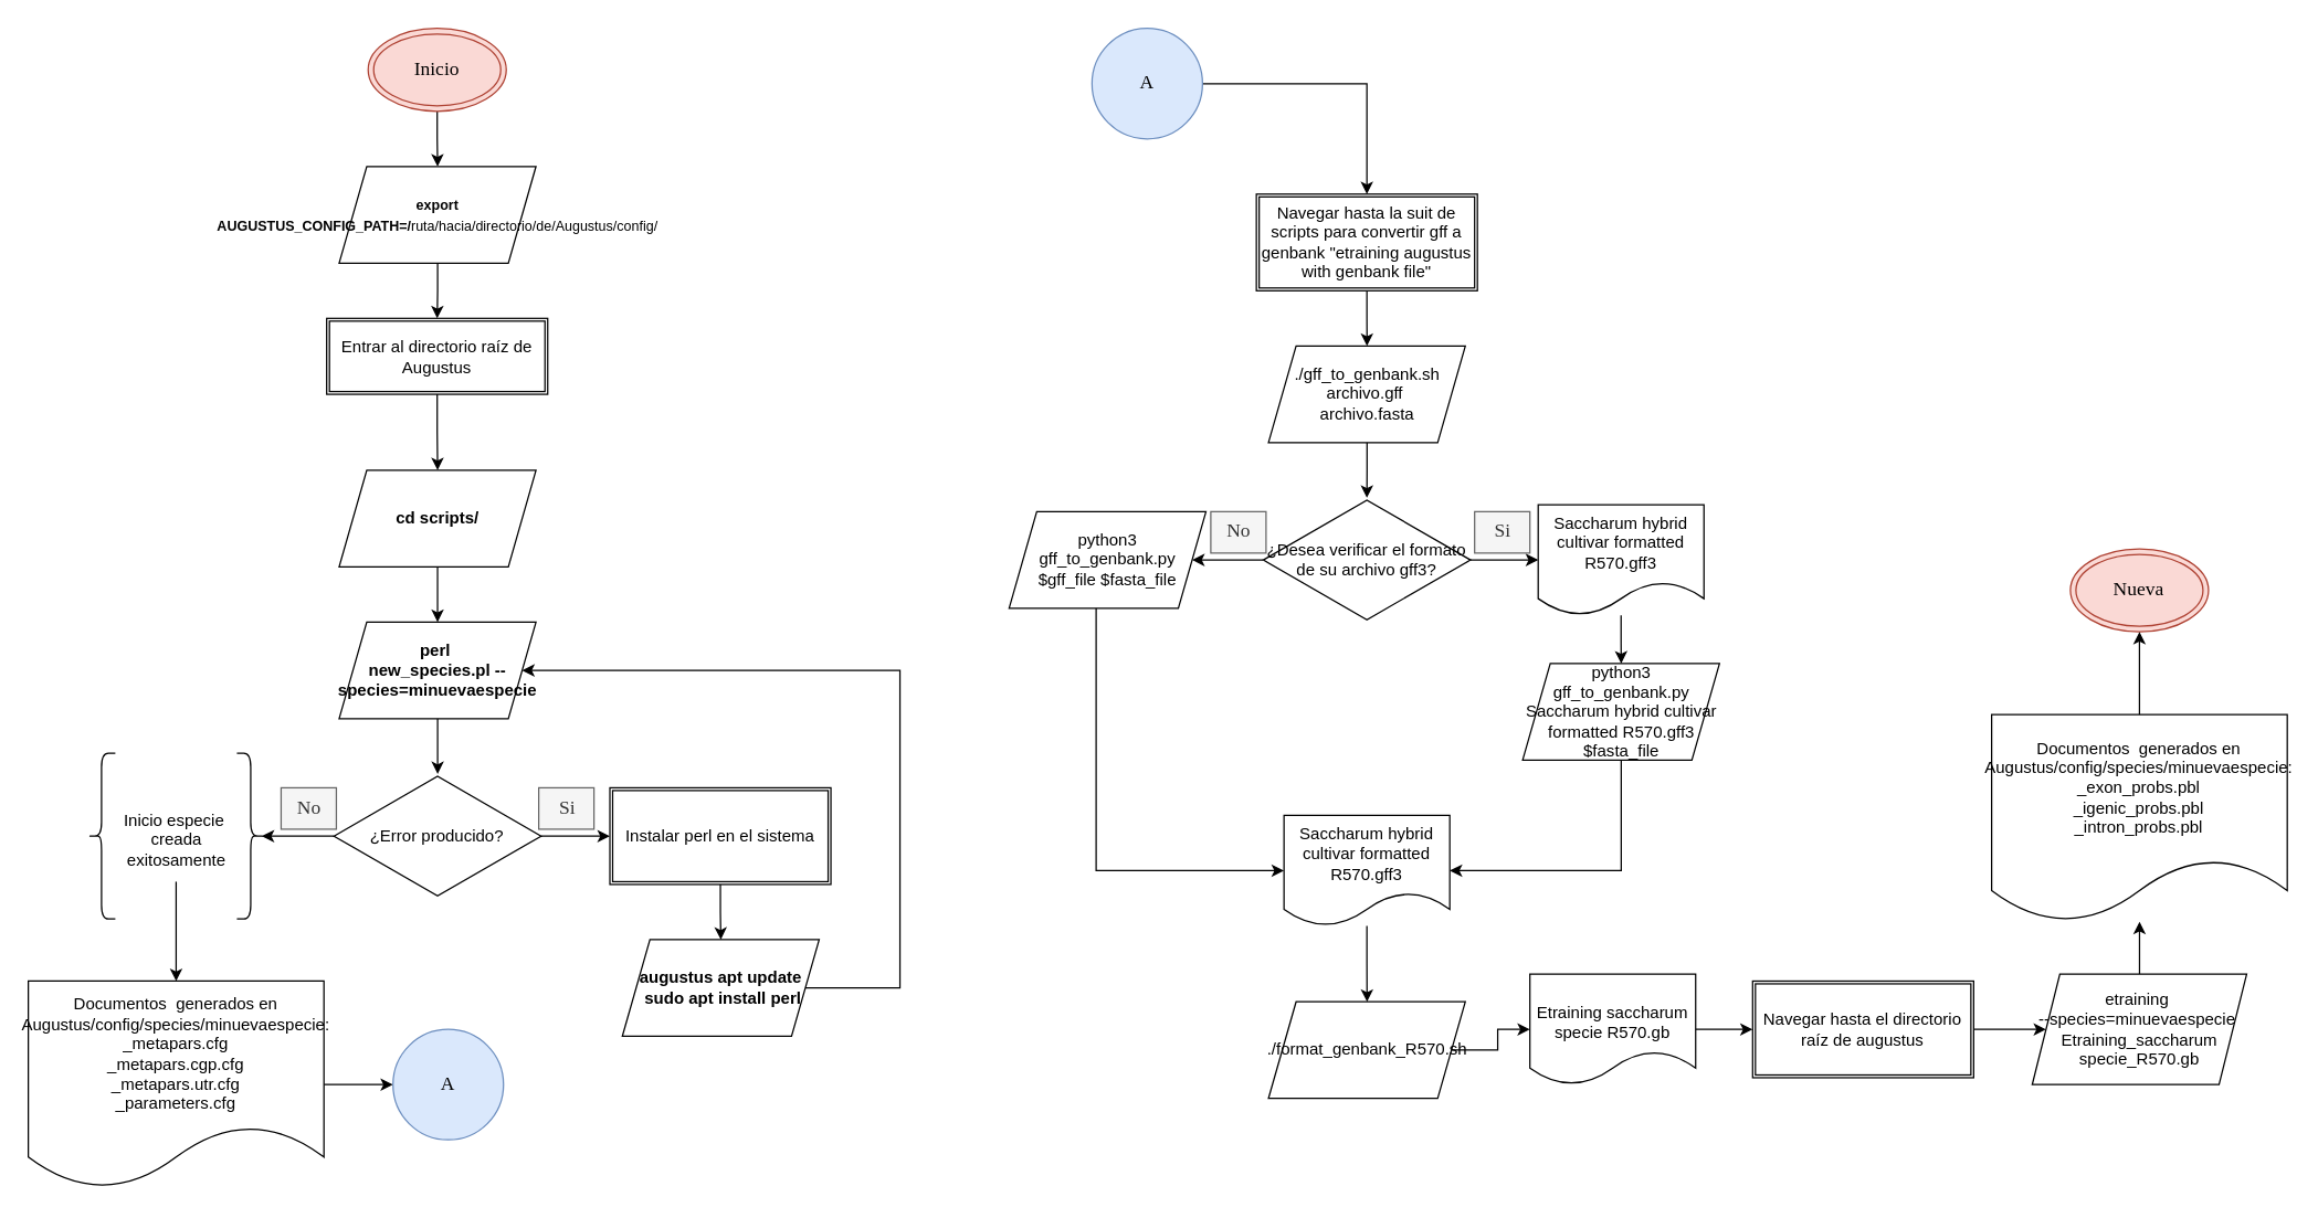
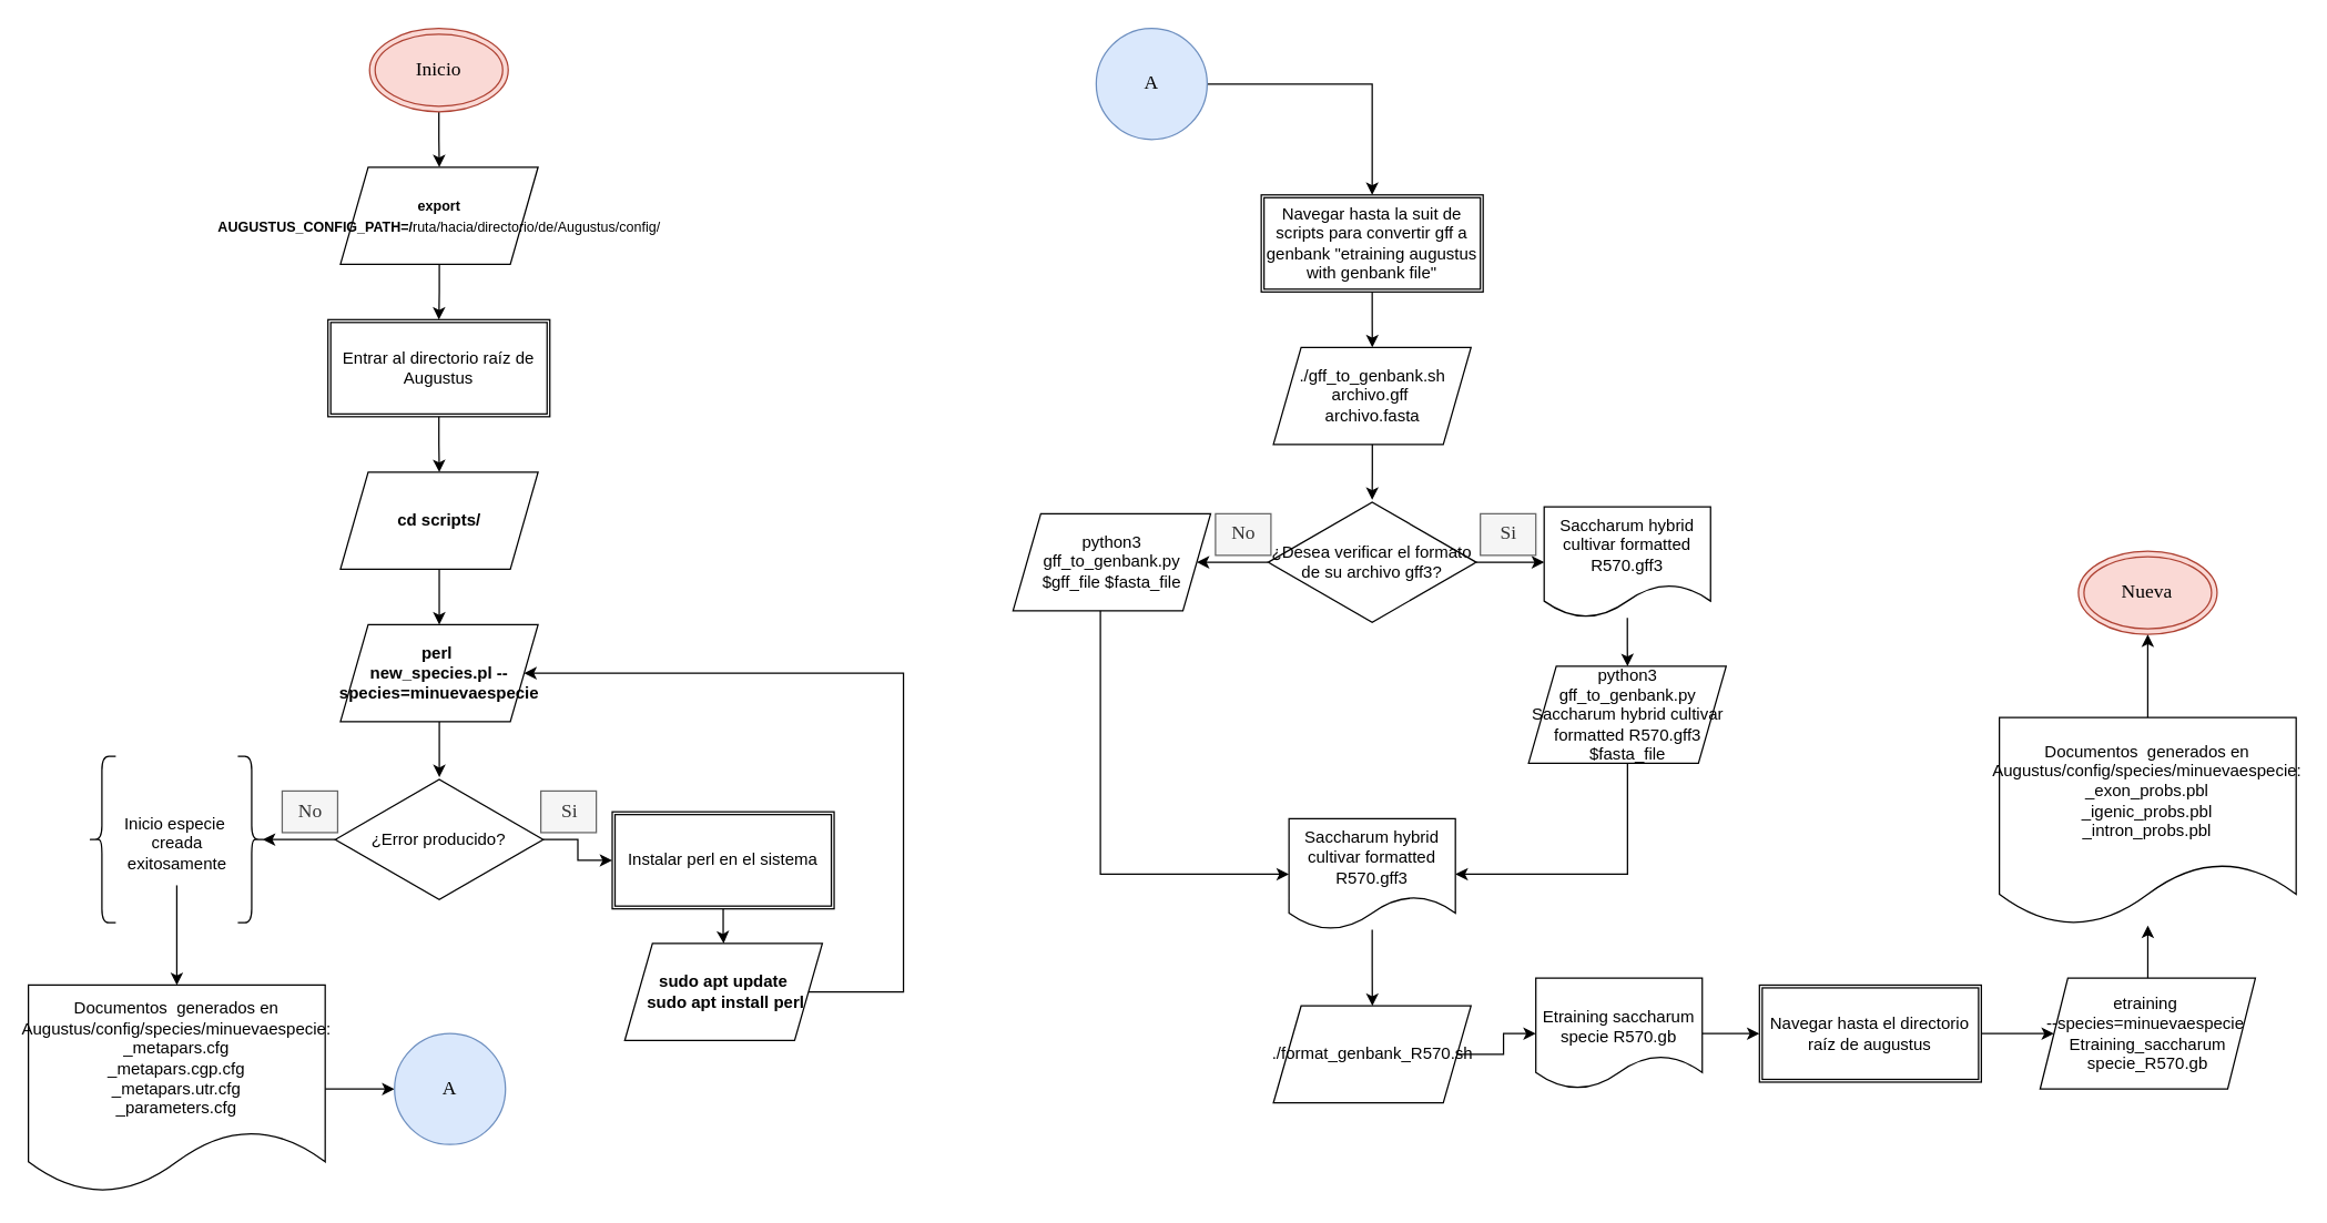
  <mxCell id="0" />
  <mxCell id="1" parent="0" />
  <mxCell id="2" style="edgeStyle=orthogonalEdgeStyle;rounded=0;orthogonalLoop=1;jettySize=auto;html=1;" parent="1" source="3" target="5" edge="1"><mxGeometry relative="1" as="geometry" /></mxCell>
  <mxCell id="3" value="&lt;font style=&quot;font-size: 14px;&quot; face=&quot;Lucida Console&quot;&gt;Inicio&lt;/font&gt;" style="ellipse;shape=doubleEllipse;whiteSpace=wrap;html=1;fillColor=#fad9d5;strokeColor=#ae4132;" parent="1" vertex="1"><mxGeometry x="266" y="20" width="100" height="60" as="geometry" /></mxCell>
  <mxCell id="4" style="edgeStyle=orthogonalEdgeStyle;rounded=0;orthogonalLoop=1;jettySize=auto;html=1;" parent="1" source="5" target="7" edge="1"><mxGeometry relative="1" as="geometry" /></mxCell>
  <mxCell id="5" value="&lt;font style=&quot;font-size: 10px;&quot;&gt;&lt;b&gt;export AUGUSTUS_CONFIG_PATH=/&lt;/b&gt;ruta/hacia/directorio/de/Augustus/config/&lt;/font&gt;" style="shape=parallelogram;perimeter=parallelogramPerimeter;whiteSpace=wrap;html=1;fixedSize=1;" parent="1" vertex="1"><mxGeometry x="245" y="120" width="142.5" height="70" as="geometry" /></mxCell>
  <mxCell id="6" style="edgeStyle=orthogonalEdgeStyle;rounded=0;orthogonalLoop=1;jettySize=auto;html=1;" parent="1" source="7" target="24" edge="1"><mxGeometry relative="1" as="geometry" /></mxCell>
- <mxCell id="7" value="Entrar al directorio raíz de Augustus&lt;b&gt;&lt;br&gt;&lt;/b&gt;" style="shape=ext;double=1;rounded=0;whiteSpace=wrap;html=1;" parent="1" vertex="1"><mxGeometry x="236" y="230" width="160" height="55" as="geometry" /></mxCell>
+ <mxCell id="7" value="Entrar al directorio raíz de Augustus&lt;b&gt;&lt;br&gt;&lt;/b&gt;" style="shape=ext;double=1;rounded=0;whiteSpace=wrap;html=1;" parent="1" vertex="1"><mxGeometry x="236" y="230" width="160" height="70" as="geometry" /></mxCell>
  <mxCell id="8" style="edgeStyle=orthogonalEdgeStyle;rounded=0;orthogonalLoop=1;jettySize=auto;html=1;" parent="1" source="9" target="15" edge="1"><mxGeometry relative="1" as="geometry" /></mxCell>
  <mxCell id="9" value="&lt;div&gt;&lt;b&gt;perl&amp;nbsp;&lt;/b&gt;&lt;/div&gt;&lt;div&gt;&lt;b&gt;new_species.pl --species=minuevaespecie&lt;/b&gt;&lt;/div&gt;" style="shape=parallelogram;perimeter=parallelogramPerimeter;whiteSpace=wrap;html=1;fixedSize=1;" parent="1" vertex="1"><mxGeometry x="245" y="450" width="142.5" height="70" as="geometry" /></mxCell>
  <mxCell id="10" style="edgeStyle=orthogonalEdgeStyle;rounded=0;orthogonalLoop=1;jettySize=auto;html=1;" parent="1" source="11" target="13" edge="1"><mxGeometry relative="1" as="geometry" /></mxCell>
- <mxCell id="11" value="&lt;div&gt;Instalar perl en el sistema&lt;br&gt;&lt;/div&gt;" style="shape=ext;double=1;rounded=0;whiteSpace=wrap;html=1;" parent="1" vertex="1"><mxGeometry x="441" y="570" width="160" height="70" as="geometry" /></mxCell>
+ <mxCell id="11" value="&lt;div&gt;Instalar perl en el sistema&lt;br&gt;&lt;/div&gt;" style="shape=ext;double=1;rounded=0;whiteSpace=wrap;html=1;" parent="1" vertex="1"><mxGeometry x="441" y="585" width="160" height="70" as="geometry" /></mxCell>
  <mxCell id="12" style="edgeStyle=orthogonalEdgeStyle;rounded=0;orthogonalLoop=1;jettySize=auto;html=1;" parent="1" source="13" target="9" edge="1"><mxGeometry relative="1" as="geometry"><Array as="points"><mxPoint x="651" y="715" /><mxPoint x="651" y="485" /></Array></mxGeometry></mxCell>
- <mxCell id="13" value="&lt;div&gt;&lt;b&gt;augustus apt update&lt;/b&gt;&lt;/div&gt;&lt;div&gt;&lt;b&gt;&amp;nbsp;sudo apt install perl&lt;/b&gt;&lt;/div&gt;" style="shape=parallelogram;perimeter=parallelogramPerimeter;whiteSpace=wrap;html=1;fixedSize=1;" parent="1" vertex="1"><mxGeometry x="450" y="680" width="142.5" height="70" as="geometry" /></mxCell>
+ <mxCell id="13" value="&lt;div&gt;&lt;b&gt;sudo apt update&lt;/b&gt;&lt;/div&gt;&lt;div&gt;&lt;b&gt;&amp;nbsp;sudo apt install perl&lt;/b&gt;&lt;/div&gt;" style="shape=parallelogram;perimeter=parallelogramPerimeter;whiteSpace=wrap;html=1;fixedSize=1;" parent="1" vertex="1"><mxGeometry x="450" y="680" width="142.5" height="70" as="geometry" /></mxCell>
  <mxCell id="14" style="edgeStyle=orthogonalEdgeStyle;rounded=0;orthogonalLoop=1;jettySize=auto;html=1;" parent="1" source="15" target="11" edge="1"><mxGeometry relative="1" as="geometry" /></mxCell>
  <mxCell id="15" value="¿Error producido?" style="html=1;whiteSpace=wrap;aspect=fixed;shape=isoRectangle;" parent="1" vertex="1"><mxGeometry x="241.25" y="560" width="150" height="90" as="geometry" /></mxCell>
  <mxCell id="16" value="&lt;font style=&quot;font-size: 14px;&quot; face=&quot;Lucida Console&quot;&gt;Si&lt;/font&gt;" style="text;html=1;align=center;verticalAlign=middle;resizable=0;points=[];autosize=1;fillColor=#f5f5f5;fontColor=#333333;strokeColor=#666666;" parent="1" vertex="1"><mxGeometry x="389.5" y="570" width="40" height="30" as="geometry" /></mxCell>
  <mxCell id="17" value="&lt;font style=&quot;font-size: 14px;&quot; face=&quot;Lucida Console&quot;&gt;No&lt;/font&gt;" style="text;html=1;align=center;verticalAlign=middle;resizable=0;points=[];autosize=1;fillColor=#f5f5f5;fontColor=#333333;strokeColor=#666666;" parent="1" vertex="1"><mxGeometry x="203" y="570" width="40" height="30" as="geometry" /></mxCell>
  <mxCell id="18" value="" style="shape=curlyBracket;whiteSpace=wrap;html=1;rounded=1;flipH=1;labelPosition=right;verticalLabelPosition=middle;align=left;verticalAlign=middle;" parent="1" vertex="1"><mxGeometry x="171" y="545" width="20" height="120" as="geometry" /></mxCell>
  <mxCell id="19" style="edgeStyle=orthogonalEdgeStyle;rounded=0;orthogonalLoop=1;jettySize=auto;html=1;entryX=0.1;entryY=0.5;entryDx=0;entryDy=0;entryPerimeter=0;" parent="1" source="15" target="18" edge="1"><mxGeometry relative="1" as="geometry" /></mxCell>
  <mxCell id="20" value="" style="shape=curlyBracket;whiteSpace=wrap;html=1;rounded=1;labelPosition=left;verticalLabelPosition=middle;align=right;verticalAlign=middle;" parent="1" vertex="1"><mxGeometry x="63" y="545" width="20" height="120" as="geometry" /></mxCell>
  <mxCell id="21" style="edgeStyle=orthogonalEdgeStyle;rounded=0;orthogonalLoop=1;jettySize=auto;html=1;" edge="1" parent="1" source="22" target="29"><mxGeometry relative="1" as="geometry" /></mxCell>
  <mxCell id="22" value="&lt;div&gt;Inicio especie&amp;nbsp;&lt;/div&gt;&lt;div&gt;creada&lt;/div&gt;&lt;div&gt;exitosamente&lt;br&gt;&lt;/div&gt;" style="text;html=1;align=center;verticalAlign=middle;resizable=0;points=[];autosize=1;strokeColor=none;fillColor=none;" parent="1" vertex="1"><mxGeometry x="72" y="578" width="110" height="60" as="geometry" /></mxCell>
  <mxCell id="23" style="edgeStyle=orthogonalEdgeStyle;rounded=0;orthogonalLoop=1;jettySize=auto;html=1;" parent="1" source="24" target="9" edge="1"><mxGeometry relative="1" as="geometry" /></mxCell>
  <mxCell id="24" value="&lt;b&gt;cd scripts/&lt;br&gt;&lt;/b&gt;" style="shape=parallelogram;perimeter=parallelogramPerimeter;whiteSpace=wrap;html=1;fixedSize=1;" parent="1" vertex="1"><mxGeometry x="245" y="340" width="142.5" height="70" as="geometry" /></mxCell>
  <mxCell id="25" value="&lt;font style=&quot;font-size: 14px;&quot; face=&quot;Lucida Console&quot;&gt;Nueva&lt;/font&gt;" style="ellipse;shape=doubleEllipse;whiteSpace=wrap;html=1;fillColor=#fad9d5;strokeColor=#ae4132;" parent="1" vertex="1"><mxGeometry x="1498.26" y="397" width="100" height="60" as="geometry" /></mxCell>
  <mxCell id="26" style="edgeStyle=orthogonalEdgeStyle;rounded=0;orthogonalLoop=1;jettySize=auto;html=1;" edge="1" parent="1" source="27" target="31"><mxGeometry relative="1" as="geometry" /></mxCell>
  <mxCell id="27" value="&lt;div&gt;Navegar hasta la suit de scripts para convertir gff a genbank &quot;etraining augustus with genbank file&quot;&lt;br&gt;&lt;/div&gt;" style="shape=ext;double=1;rounded=0;whiteSpace=wrap;html=1;" vertex="1" parent="1"><mxGeometry x="909" y="140" width="160" height="70" as="geometry" /></mxCell>
  <mxCell id="28" style="edgeStyle=orthogonalEdgeStyle;rounded=0;orthogonalLoop=1;jettySize=auto;html=1;" edge="1" parent="1" source="29" target="55"><mxGeometry relative="1" as="geometry" /></mxCell>
  <mxCell id="29" value="&lt;div&gt;Documentos&amp;nbsp; generados en Augustus/config/species/minuevaespecie:&lt;/div&gt;&lt;div&gt;_metapars.cfg&lt;/div&gt;&lt;div&gt;_metapars.cgp.cfg&lt;/div&gt;&lt;div&gt;_metapars.utr.cfg&lt;/div&gt;&lt;div&gt;_parameters.cfg&lt;br&gt;&lt;/div&gt;" style="shape=document;whiteSpace=wrap;html=1;boundedLbl=1;" vertex="1" parent="1"><mxGeometry x="20" y="710" width="214" height="150" as="geometry" /></mxCell>
  <mxCell id="30" style="edgeStyle=orthogonalEdgeStyle;rounded=0;orthogonalLoop=1;jettySize=auto;html=1;" edge="1" parent="1" source="31" target="34"><mxGeometry relative="1" as="geometry" /></mxCell>
  <mxCell id="31" value="&lt;div&gt;./gff_to_genbank.sh archivo.gff&amp;nbsp;&lt;/div&gt;&lt;div&gt;archivo.fasta&lt;/div&gt;" style="shape=parallelogram;perimeter=parallelogramPerimeter;whiteSpace=wrap;html=1;fixedSize=1;" vertex="1" parent="1"><mxGeometry x="917.75" y="250" width="142.5" height="70" as="geometry" /></mxCell>
  <mxCell id="32" style="edgeStyle=orthogonalEdgeStyle;rounded=0;orthogonalLoop=1;jettySize=auto;html=1;" edge="1" parent="1" source="34" target="37"><mxGeometry relative="1" as="geometry" /></mxCell>
  <mxCell id="33" style="edgeStyle=orthogonalEdgeStyle;rounded=0;orthogonalLoop=1;jettySize=auto;html=1;" edge="1" parent="1" source="34" target="41"><mxGeometry relative="1" as="geometry" /></mxCell>
  <mxCell id="34" value="¿Desea verificar el formato de su archivo gff3?" style="html=1;whiteSpace=wrap;aspect=fixed;shape=isoRectangle;" vertex="1" parent="1"><mxGeometry x="914" y="360" width="150" height="90" as="geometry" /></mxCell>
  <mxCell id="35" value="&lt;font style=&quot;font-size: 14px;&quot; face=&quot;Lucida Console&quot;&gt;Si&lt;/font&gt;" style="text;html=1;align=center;verticalAlign=middle;resizable=0;points=[];autosize=1;fillColor=#f5f5f5;fontColor=#333333;strokeColor=#666666;" vertex="1" parent="1"><mxGeometry x="1067" y="370" width="40" height="30" as="geometry" /></mxCell>
  <mxCell id="36" style="edgeStyle=orthogonalEdgeStyle;rounded=0;orthogonalLoop=1;jettySize=auto;html=1;" edge="1" parent="1" source="37" target="39"><mxGeometry relative="1" as="geometry" /></mxCell>
  <mxCell id="37" value="Saccharum hybrid cultivar formatted R570.gff3" style="shape=document;whiteSpace=wrap;html=1;boundedLbl=1;" vertex="1" parent="1"><mxGeometry x="1113" y="365" width="120" height="80" as="geometry" /></mxCell>
  <mxCell id="38" style="edgeStyle=orthogonalEdgeStyle;rounded=0;orthogonalLoop=1;jettySize=auto;html=1;" edge="1" parent="1" source="39" target="44"><mxGeometry relative="1" as="geometry"><Array as="points"><mxPoint x="1173" y="630" /></Array></mxGeometry></mxCell>
  <mxCell id="39" value="python3 gff_to_genbank.py Saccharum hybrid cultivar formatted R570.gff3 $fasta_file" style="shape=parallelogram;perimeter=parallelogramPerimeter;whiteSpace=wrap;html=1;fixedSize=1;" vertex="1" parent="1"><mxGeometry x="1101.75" y="480" width="142.5" height="70" as="geometry" /></mxCell>
  <mxCell id="40" style="edgeStyle=orthogonalEdgeStyle;rounded=0;orthogonalLoop=1;jettySize=auto;html=1;" edge="1" parent="1" source="41" target="44"><mxGeometry relative="1" as="geometry"><Array as="points"><mxPoint x="793" y="630" /></Array></mxGeometry></mxCell>
  <mxCell id="41" value="python3 gff_to_genbank.py $gff_file $fasta_file" style="shape=parallelogram;perimeter=parallelogramPerimeter;whiteSpace=wrap;html=1;fixedSize=1;" vertex="1" parent="1"><mxGeometry x="730" y="370" width="142.5" height="70" as="geometry" /></mxCell>
  <mxCell id="42" value="&lt;font style=&quot;font-size: 14px;&quot; face=&quot;Lucida Console&quot;&gt;No&lt;/font&gt;" style="text;html=1;align=center;verticalAlign=middle;resizable=0;points=[];autosize=1;fillColor=#f5f5f5;fontColor=#333333;strokeColor=#666666;" vertex="1" parent="1"><mxGeometry x="876" y="370" width="40" height="30" as="geometry" /></mxCell>
  <mxCell id="43" style="edgeStyle=orthogonalEdgeStyle;rounded=0;orthogonalLoop=1;jettySize=auto;html=1;" edge="1" parent="1" source="44" target="46"><mxGeometry relative="1" as="geometry" /></mxCell>
  <mxCell id="44" value="Saccharum hybrid cultivar formatted R570.gff3" style="shape=document;whiteSpace=wrap;html=1;boundedLbl=1;" vertex="1" parent="1"><mxGeometry x="929" y="590" width="120" height="80" as="geometry" /></mxCell>
  <mxCell id="45" style="edgeStyle=orthogonalEdgeStyle;rounded=0;orthogonalLoop=1;jettySize=auto;html=1;" edge="1" parent="1" source="46" target="48"><mxGeometry relative="1" as="geometry" /></mxCell>
  <mxCell id="46" value="./format_genbank_R570.sh" style="shape=parallelogram;perimeter=parallelogramPerimeter;whiteSpace=wrap;html=1;fixedSize=1;" vertex="1" parent="1"><mxGeometry x="917.75" y="725" width="142.5" height="70" as="geometry" /></mxCell>
  <mxCell id="47" style="edgeStyle=orthogonalEdgeStyle;rounded=0;orthogonalLoop=1;jettySize=auto;html=1;" edge="1" parent="1" source="48" target="50"><mxGeometry relative="1" as="geometry" /></mxCell>
  <mxCell id="48" value="&lt;div&gt;&lt;br&gt;&lt;/div&gt;&lt;div&gt;Etraining saccharum specie R570.gb&lt;br&gt;&lt;/div&gt;" style="shape=document;whiteSpace=wrap;html=1;boundedLbl=1;" vertex="1" parent="1"><mxGeometry x="1107" y="705" width="120" height="80" as="geometry" /></mxCell>
  <mxCell id="49" style="edgeStyle=orthogonalEdgeStyle;rounded=0;orthogonalLoop=1;jettySize=auto;html=1;" edge="1" parent="1" source="50" target="52"><mxGeometry relative="1" as="geometry" /></mxCell>
  <mxCell id="50" value="Navegar hasta el directorio raíz de augustus" style="shape=ext;double=1;rounded=0;whiteSpace=wrap;html=1;" vertex="1" parent="1"><mxGeometry x="1268.25" y="710" width="160" height="70" as="geometry" /></mxCell>
  <mxCell id="51" style="edgeStyle=orthogonalEdgeStyle;rounded=0;orthogonalLoop=1;jettySize=auto;html=1;" edge="1" parent="1" source="52" target="54"><mxGeometry relative="1" as="geometry" /></mxCell>
  <mxCell id="52" value="&lt;div&gt;etraining&amp;nbsp;&lt;/div&gt;&lt;div&gt;--species=minuevaespecie&amp;nbsp;&lt;/div&gt;&lt;div&gt;Etraining_saccharum specie_R570.gb&lt;/div&gt;" style="shape=parallelogram;perimeter=parallelogramPerimeter;whiteSpace=wrap;html=1;fixedSize=1;" vertex="1" parent="1"><mxGeometry x="1470.63" y="705" width="155.25" height="80" as="geometry" /></mxCell>
  <mxCell id="53" style="edgeStyle=orthogonalEdgeStyle;rounded=0;orthogonalLoop=1;jettySize=auto;html=1;" edge="1" parent="1" source="54" target="25"><mxGeometry relative="1" as="geometry" /></mxCell>
  <mxCell id="54" value="&lt;div&gt;Documentos&amp;nbsp; generados en Augustus/config/species/minuevaespecie:&lt;/div&gt;&lt;div&gt;_exon_probs.pbl&lt;/div&gt;&lt;div&gt;_igenic_probs.pbl&lt;/div&gt;&lt;div&gt;_intron_probs.pbl&lt;/div&gt;" style="shape=document;whiteSpace=wrap;html=1;boundedLbl=1;" vertex="1" parent="1"><mxGeometry x="1441.26" y="517" width="214" height="150" as="geometry" /></mxCell>
  <mxCell id="55" value="&lt;font style=&quot;font-size: 14px;&quot; face=&quot;Lucida Console&quot;&gt;A&lt;/font&gt;" style="ellipse;whiteSpace=wrap;html=1;aspect=fixed;fillColor=#dae8fc;strokeColor=#6c8ebf;" vertex="1" parent="1"><mxGeometry x="284" y="745" width="80" height="80" as="geometry" /></mxCell>
  <mxCell id="56" style="edgeStyle=orthogonalEdgeStyle;rounded=0;orthogonalLoop=1;jettySize=auto;html=1;" edge="1" parent="1" source="57" target="27"><mxGeometry relative="1" as="geometry" /></mxCell>
  <mxCell id="57" value="&lt;font style=&quot;font-size: 14px;&quot; face=&quot;Lucida Console&quot;&gt;A&lt;/font&gt;" style="ellipse;whiteSpace=wrap;html=1;aspect=fixed;fillColor=#dae8fc;strokeColor=#6c8ebf;" vertex="1" parent="1"><mxGeometry x="790" y="20" width="80" height="80" as="geometry" /></mxCell>
